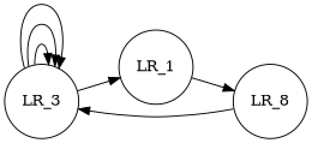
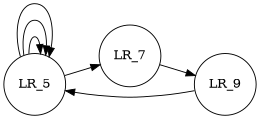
  digraph {
    rankdir=LR
    node [shape=circle]
-   LR_5 [label=LR_3]
-   LR_7 [label=LR_1]
-   LR_8
+   LR_5
+   LR_7
+   LR_8 [label=LR_9]
    LR_5 -> LR_5
    LR_5 -> LR_5
    LR_5 -> LR_5
    LR_5 -> LR_7
    LR_7 -> LR_8
    LR_8 -> LR_5
  }
